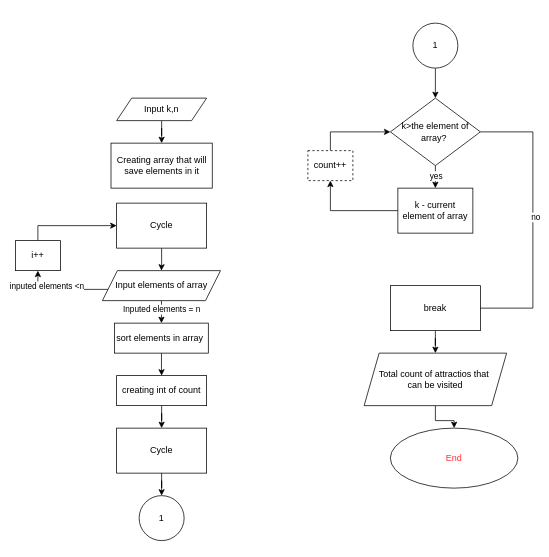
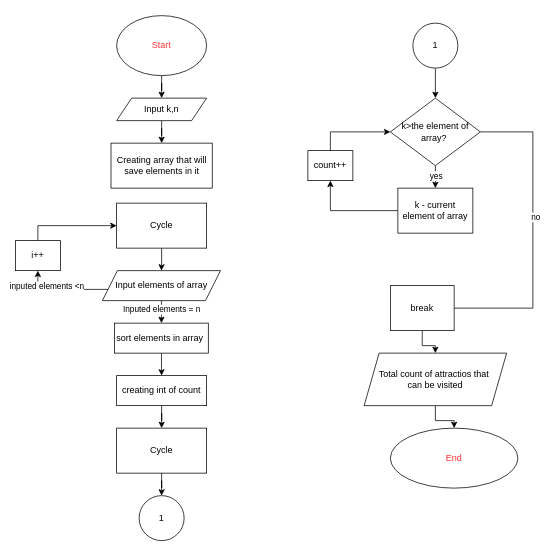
  <mxCell id="0" />
  <mxCell id="1" parent="0" />
  <mxCell id="2" style="edgeStyle=orthogonalEdgeStyle;rounded=0;orthogonalLoop=1;jettySize=auto;html=1;entryX=0.5;entryY=0;entryDx=0;entryDy=0;" edge="1" parent="1" source="6" target="32"><mxGeometry relative="1" as="geometry" /></mxCell>
  <mxCell id="3" value="yes" style="edgeLabel;html=1;align=center;verticalAlign=middle;resizable=0;points=[];" vertex="1" connectable="0" parent="2"><mxGeometry x="0.333" relative="1" as="geometry"><mxPoint as="offset" /></mxGeometry></mxCell>
  <mxCell id="4" style="edgeStyle=orthogonalEdgeStyle;rounded=0;orthogonalLoop=1;jettySize=auto;html=1;entryX=0;entryY=0.5;entryDx=0;entryDy=0;" edge="1" parent="1" source="6" target="34"><mxGeometry relative="1" as="geometry"><Array as="points"><mxPoint x="710" y="175" /><mxPoint x="710" y="410" /></Array></mxGeometry></mxCell>
  <mxCell id="5" value="no" style="edgeLabel;html=1;align=center;verticalAlign=middle;resizable=0;points=[];" vertex="1" connectable="0" parent="4"><mxGeometry x="-0.259" y="3" relative="1" as="geometry"><mxPoint as="offset" /></mxGeometry></mxCell>
  <mxCell id="6" value="k&amp;gt;the element of array?&amp;nbsp;" style="rhombus;whiteSpace=wrap;html=1;" vertex="1" parent="1"><mxGeometry x="520" y="130" width="120" height="90" as="geometry" /></mxCell>
  <mxCell id="7" value="" style="group" vertex="1" connectable="0" parent="1"><mxGeometry x="20" y="20" width="273.5" height="610" as="geometry" /></mxCell>
+ <mxCell id="8" style="edgeStyle=orthogonalEdgeStyle;rounded=0;orthogonalLoop=1;jettySize=auto;html=1;entryX=0.5;entryY=0;entryDx=0;entryDy=0;" edge="1" parent="7" source="9" target="11"><mxGeometry relative="1" as="geometry" /></mxCell>
+ <mxCell id="9" value="&lt;font color=&quot;#ff3333&quot;&gt;Start&lt;/font&gt;" style="ellipse;whiteSpace=wrap;html=1;" vertex="1" parent="7"><mxGeometry x="135" width="120" height="80" as="geometry" /></mxCell>
  <mxCell id="10" style="edgeStyle=orthogonalEdgeStyle;rounded=0;orthogonalLoop=1;jettySize=auto;html=1;" edge="1" parent="7" source="11" target="12"><mxGeometry relative="1" as="geometry" /></mxCell>
  <mxCell id="11" value="Input k,n" style="shape=parallelogram;perimeter=parallelogramPerimeter;whiteSpace=wrap;html=1;fixedSize=1;" vertex="1" parent="7"><mxGeometry x="135" y="110" width="120" height="30" as="geometry" /></mxCell>
  <mxCell id="12" value="Creating array that will save elements in it" style="rounded=0;whiteSpace=wrap;html=1;" vertex="1" parent="7"><mxGeometry x="127.5" y="170" width="135" height="60" as="geometry" /></mxCell>
  <mxCell id="13" style="edgeStyle=orthogonalEdgeStyle;rounded=0;orthogonalLoop=1;jettySize=auto;html=1;" edge="1" parent="7" source="17" target="21"><mxGeometry relative="1" as="geometry"><mxPoint x="10" y="270" as="targetPoint" /><Array as="points"><mxPoint x="30" y="365" /></Array></mxGeometry></mxCell>
  <mxCell id="14" value="inputed elements &amp;lt;n" style="edgeLabel;html=1;align=center;verticalAlign=middle;resizable=0;points=[];" vertex="1" connectable="0" parent="13"><mxGeometry x="-0.131" y="-1" relative="1" as="geometry"><mxPoint x="-31" y="-4" as="offset" /></mxGeometry></mxCell>
  <mxCell id="15" style="edgeStyle=orthogonalEdgeStyle;rounded=0;orthogonalLoop=1;jettySize=auto;html=1;entryX=0.5;entryY=0;entryDx=0;entryDy=0;" edge="1" parent="7" source="17" target="23"><mxGeometry relative="1" as="geometry" /></mxCell>
  <mxCell id="16" value="Inputed elements = n" style="edgeLabel;html=1;align=center;verticalAlign=middle;resizable=0;points=[];" vertex="1" connectable="0" parent="15"><mxGeometry x="-0.244" relative="1" as="geometry"><mxPoint as="offset" /></mxGeometry></mxCell>
  <mxCell id="17" value="Input elements of&amp;nbsp;&lt;span style=&quot;background-color: initial;&quot;&gt;array&lt;/span&gt;" style="shape=parallelogram;perimeter=parallelogramPerimeter;whiteSpace=wrap;html=1;fixedSize=1;" vertex="1" parent="7"><mxGeometry x="116" y="340" width="157.5" height="40" as="geometry" /></mxCell>
  <mxCell id="18" style="edgeStyle=orthogonalEdgeStyle;rounded=0;orthogonalLoop=1;jettySize=auto;html=1;entryX=0.5;entryY=0;entryDx=0;entryDy=0;" edge="1" parent="7" source="19" target="17"><mxGeometry relative="1" as="geometry" /></mxCell>
  <mxCell id="19" value="Cycle" style="rounded=0;whiteSpace=wrap;html=1;" vertex="1" parent="7"><mxGeometry x="135" y="250" width="120" height="60" as="geometry" /></mxCell>
  <mxCell id="20" style="edgeStyle=orthogonalEdgeStyle;rounded=0;orthogonalLoop=1;jettySize=auto;html=1;entryX=0;entryY=0.5;entryDx=0;entryDy=0;" edge="1" parent="7" source="21" target="19"><mxGeometry relative="1" as="geometry"><Array as="points"><mxPoint x="30" y="280" /></Array></mxGeometry></mxCell>
  <mxCell id="21" value="i++" style="rounded=0;whiteSpace=wrap;html=1;" vertex="1" parent="7"><mxGeometry y="300" width="60" height="40" as="geometry" /></mxCell>
  <mxCell id="22" style="edgeStyle=orthogonalEdgeStyle;rounded=0;orthogonalLoop=1;jettySize=auto;html=1;entryX=0.5;entryY=0;entryDx=0;entryDy=0;" edge="1" parent="7" source="23" target="25"><mxGeometry relative="1" as="geometry" /></mxCell>
  <mxCell id="23" value="sort elements in array&amp;nbsp;" style="rounded=0;whiteSpace=wrap;html=1;" vertex="1" parent="7"><mxGeometry x="132.25" y="410" width="125" height="40" as="geometry" /></mxCell>
  <mxCell id="24" style="edgeStyle=orthogonalEdgeStyle;rounded=0;orthogonalLoop=1;jettySize=auto;html=1;entryX=0.5;entryY=0;entryDx=0;entryDy=0;" edge="1" parent="7" source="25" target="26"><mxGeometry relative="1" as="geometry" /></mxCell>
  <mxCell id="25" value="creating int of count" style="rounded=0;whiteSpace=wrap;html=1;" vertex="1" parent="7"><mxGeometry x="135" y="480" width="120" height="40" as="geometry" /></mxCell>
  <mxCell id="26" value="Cycle" style="rounded=0;whiteSpace=wrap;html=1;" vertex="1" parent="7"><mxGeometry x="135" y="550" width="120" height="60" as="geometry" /></mxCell>
  <mxCell id="27" value="1" style="ellipse;whiteSpace=wrap;html=1;aspect=fixed;" vertex="1" parent="1"><mxGeometry x="185" y="660" width="60" height="60" as="geometry" /></mxCell>
  <mxCell id="28" style="edgeStyle=orthogonalEdgeStyle;rounded=0;orthogonalLoop=1;jettySize=auto;html=1;" edge="1" parent="1" source="26" target="27"><mxGeometry relative="1" as="geometry" /></mxCell>
  <mxCell id="29" style="edgeStyle=orthogonalEdgeStyle;rounded=0;orthogonalLoop=1;jettySize=auto;html=1;entryX=0.5;entryY=0;entryDx=0;entryDy=0;" edge="1" parent="1" source="30" target="6"><mxGeometry relative="1" as="geometry" /></mxCell>
  <mxCell id="30" value="1" style="ellipse;whiteSpace=wrap;html=1;aspect=fixed;" vertex="1" parent="1"><mxGeometry x="550" y="30" width="60" height="60" as="geometry" /></mxCell>
  <mxCell id="31" style="edgeStyle=orthogonalEdgeStyle;rounded=0;orthogonalLoop=1;jettySize=auto;html=1;entryX=0.5;entryY=1;entryDx=0;entryDy=0;" edge="1" parent="1" source="32" target="36"><mxGeometry relative="1" as="geometry"><mxPoint x="440" y="280" as="targetPoint" /></mxGeometry></mxCell>
  <mxCell id="32" value="k - current element of array" style="rounded=0;whiteSpace=wrap;html=1;" vertex="1" parent="1"><mxGeometry x="530" y="250" width="100" height="60" as="geometry" /></mxCell>
  <mxCell id="33" style="edgeStyle=orthogonalEdgeStyle;rounded=0;orthogonalLoop=1;jettySize=auto;html=1;" edge="1" parent="1" source="34" target="38"><mxGeometry relative="1" as="geometry" /></mxCell>
- <mxCell id="34" value="break" style="rounded=0;whiteSpace=wrap;html=1;" vertex="1" parent="1"><mxGeometry x="520" y="380" width="120" height="60" as="geometry" /></mxCell>
+ <mxCell id="34" value="break" style="rounded=0;whiteSpace=wrap;html=1;" vertex="1" parent="1"><mxGeometry x="520" y="380" width="85" height="60" as="geometry" /></mxCell>
  <mxCell id="35" style="edgeStyle=orthogonalEdgeStyle;rounded=0;orthogonalLoop=1;jettySize=auto;html=1;entryX=0;entryY=0.5;entryDx=0;entryDy=0;" edge="1" parent="1" source="36" target="6"><mxGeometry relative="1" as="geometry"><Array as="points"><mxPoint x="440" y="175" /></Array></mxGeometry></mxCell>
- <mxCell id="36" value="count++" style="rounded=0;whiteSpace=wrap;html=1;dashed=1;" vertex="1" parent="1"><mxGeometry x="410" y="200" width="60" height="40" as="geometry" /></mxCell>
+ <mxCell id="36" value="count++" style="rounded=0;whiteSpace=wrap;html=1;" vertex="1" parent="1"><mxGeometry x="410" y="200" width="60" height="40" as="geometry" /></mxCell>
  <mxCell id="37" style="edgeStyle=orthogonalEdgeStyle;rounded=0;orthogonalLoop=1;jettySize=auto;html=1;entryX=0.5;entryY=0;entryDx=0;entryDy=0;" edge="1" parent="1" source="38" target="39"><mxGeometry relative="1" as="geometry" /></mxCell>
  <mxCell id="38" value="Total count of attractios that&amp;nbsp;&lt;div&gt;can be visited&lt;/div&gt;" style="shape=parallelogram;perimeter=parallelogramPerimeter;whiteSpace=wrap;html=1;fixedSize=1;" vertex="1" parent="1"><mxGeometry x="485" y="470" width="190" height="70" as="geometry" /></mxCell>
  <mxCell id="39" value="&lt;font color=&quot;#ff3333&quot;&gt;End&lt;/font&gt;" style="ellipse;whiteSpace=wrap;html=1;" vertex="1" parent="1"><mxGeometry x="520" y="570" width="170" height="80" as="geometry" /></mxCell>
